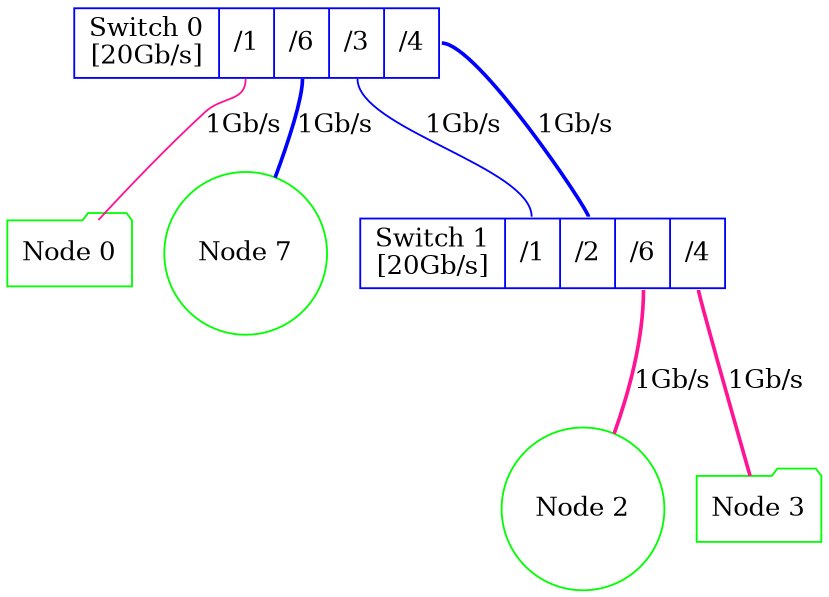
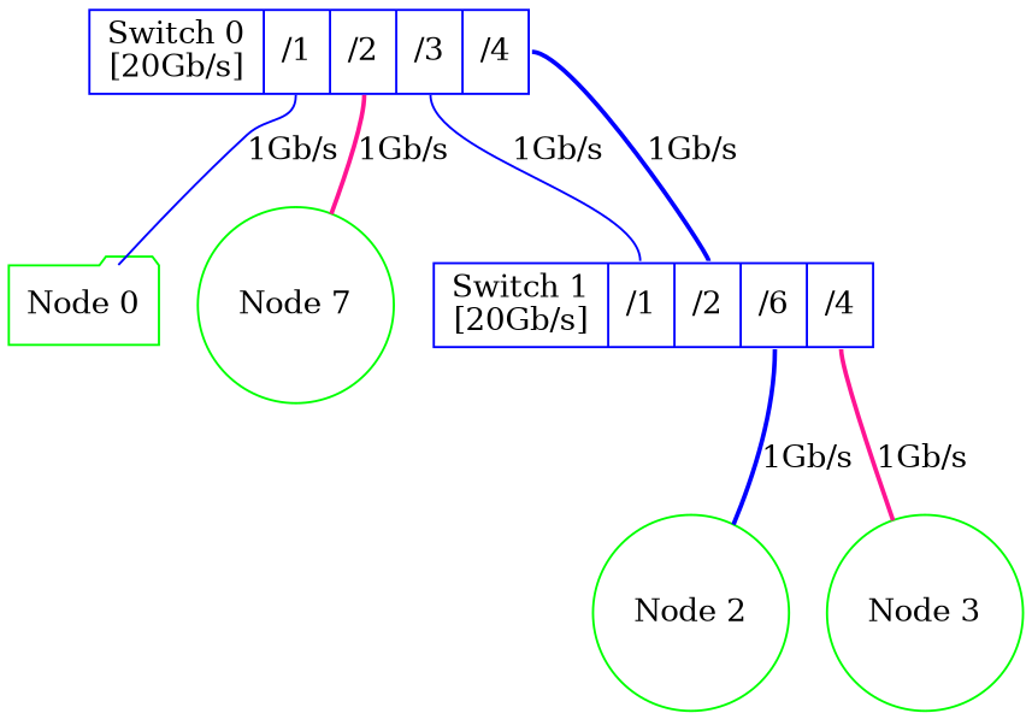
  digraph {
    node [color=green shape=folder]
    edge [arrowhead=none color=blue style=bold tailport=p3]
    n1 [label="Node 0"]
    n2 [label="Node 7" shape=circle]
    n3 [label="Node 2" shape=circle]
-   n4 [label="Node 3"]
-   n5 [color=blue label="Switch 0\n[20Gb/s]|<p1>/1|<p2>/6|<p3>/3|<p4>/4" shape=record]
+   n4 [label="Node 3" shape=circle]
+   n5 [color=blue label="Switch 0\n[20Gb/s]|<p1>/1|<p2>/2|<p3>/3|<p4>/4" shape=record]
    n6 [color=blue label="Switch 1\n[20Gb/s]|<p1>/1|<p2>/2|<p3>/6|<p4>/4" shape=record]
-   n5 -> n1 [color=deeppink label="1Gb/s" style=solid tailport=p1]
-   n5 -> n2 [label="1Gb/s" tailport=p2]
+   n5 -> n1 [label="1Gb/s" style=solid tailport=p1]
+   n5 -> n2 [color=deeppink label="1Gb/s" tailport=p2]
    n5 -> n6 [headport=p1 label="1Gb/s" style=solid]
    n5 -> n6 [headport=p2 label="1Gb/s" tailport=p4]
-   n6 -> n3 [color=deeppink label="1Gb/s"]
+   n6 -> n3 [label="1Gb/s"]
    n6 -> n4 [color=deeppink label="1Gb/s" tailport=p4]
  }
